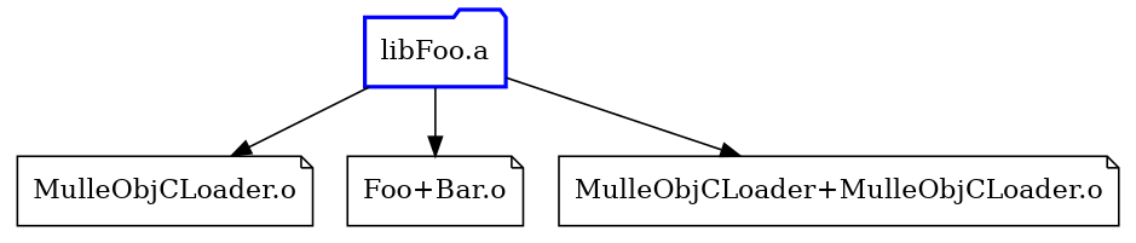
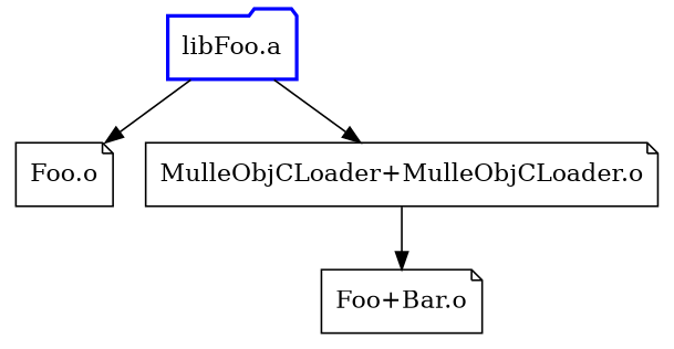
  digraph {
    node [shape=note]
    "libFoo.a" [color=blue penwidth=2 shape=folder]
-   "Foo.o" [label="MulleObjCLoader.o"]
+   "Foo.o"
    "Foo+Bar.o"
    n4 [label="MulleObjCLoader+MulleObjCLoader.o"]
    "libFoo.a" -> "Foo.o"
-   "libFoo.a" -> "Foo+Bar.o"
+   n4 -> "Foo+Bar.o"
    "libFoo.a" -> n4
  }
